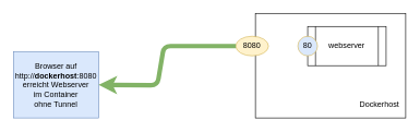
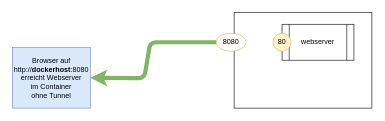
  <mxCell id="0" />
  <mxCell id="1" parent="0" />
  <mxCell id="2" value="&lt;div&gt;Browser auf &lt;br&gt;&lt;/div&gt;&lt;div&gt;http://&lt;b&gt;dockerhost&lt;/b&gt;:8080&lt;/div&gt;&lt;div&gt;erreicht Webserver &lt;br&gt;&lt;/div&gt;&lt;div&gt;im Container&lt;/div&gt;&lt;div&gt;ohne Tunnel&lt;br&gt;&lt;/div&gt;" style="rounded=0;whiteSpace=wrap;html=1;fillColor=#dae8fc;strokeColor=#6c8ebf;" vertex="1" parent="1"><mxGeometry x="20" y="79" width="130" height="101" as="geometry" /></mxCell>
  <mxCell id="3" value="" style="rounded=0;whiteSpace=wrap;html=1;" vertex="1" parent="1"><mxGeometry x="390" y="20" width="230" height="160" as="geometry" /></mxCell>
  <mxCell id="4" value="webserver" style="shape=process;whiteSpace=wrap;html=1;backgroundOutline=1;" vertex="1" parent="1"><mxGeometry x="470" y="40" width="120" height="60" as="geometry" /></mxCell>
- <mxCell id="5" value="80" style="ellipse;whiteSpace=wrap;html=1;aspect=fixed;fillColor=#dae8fc;strokeColor=#d6b656;" vertex="1" parent="1"><mxGeometry x="455" y="55" width="30" height="30" as="geometry" /></mxCell>
- <mxCell id="6" value="Dockerhost" style="text;html=1;strokeColor=none;fillColor=none;align=center;verticalAlign=middle;whiteSpace=wrap;rounded=0;" vertex="1" parent="1"><mxGeometry x="560" y="150" width="40" height="20" as="geometry" /></mxCell>
- <mxCell id="7" value="8080" style="ellipse;whiteSpace=wrap;html=1;fillColor=#fff2cc;strokeColor=#d6b656;" vertex="1" parent="1"><mxGeometry x="360" y="55" width="50" height="30" as="geometry" /></mxCell>
+ <mxCell id="5" value="80" style="ellipse;whiteSpace=wrap;html=1;aspect=fixed;fillColor=#fff2cc;strokeColor=#d6b656;" vertex="1" parent="1"><mxGeometry x="455" y="55" width="30" height="30" as="geometry" /></mxCell>
+ <mxCell id="7" value="8080" style="ellipse;whiteSpace=wrap;html=1;fillColor=#ffffff;strokeColor=#d6b656;" vertex="1" parent="1"><mxGeometry x="360" y="55" width="50" height="30" as="geometry" /></mxCell>
  <mxCell id="8" value="" style="endArrow=classic;html=1;strokeWidth=7;exitX=0;exitY=0.5;exitDx=0;exitDy=0;entryX=1;entryY=0.5;entryDx=0;entryDy=0;fillColor=#d5e8d4;strokeColor=#82b366;" edge="1" parent="1" source="7" target="2"><mxGeometry width="50" height="50" relative="1" as="geometry"><mxPoint x="10" y="252" as="sourcePoint" /><mxPoint x="60" y="202" as="targetPoint" /><Array as="points"><mxPoint x="250" y="70" /><mxPoint x="240" y="130" /></Array></mxGeometry></mxCell>
